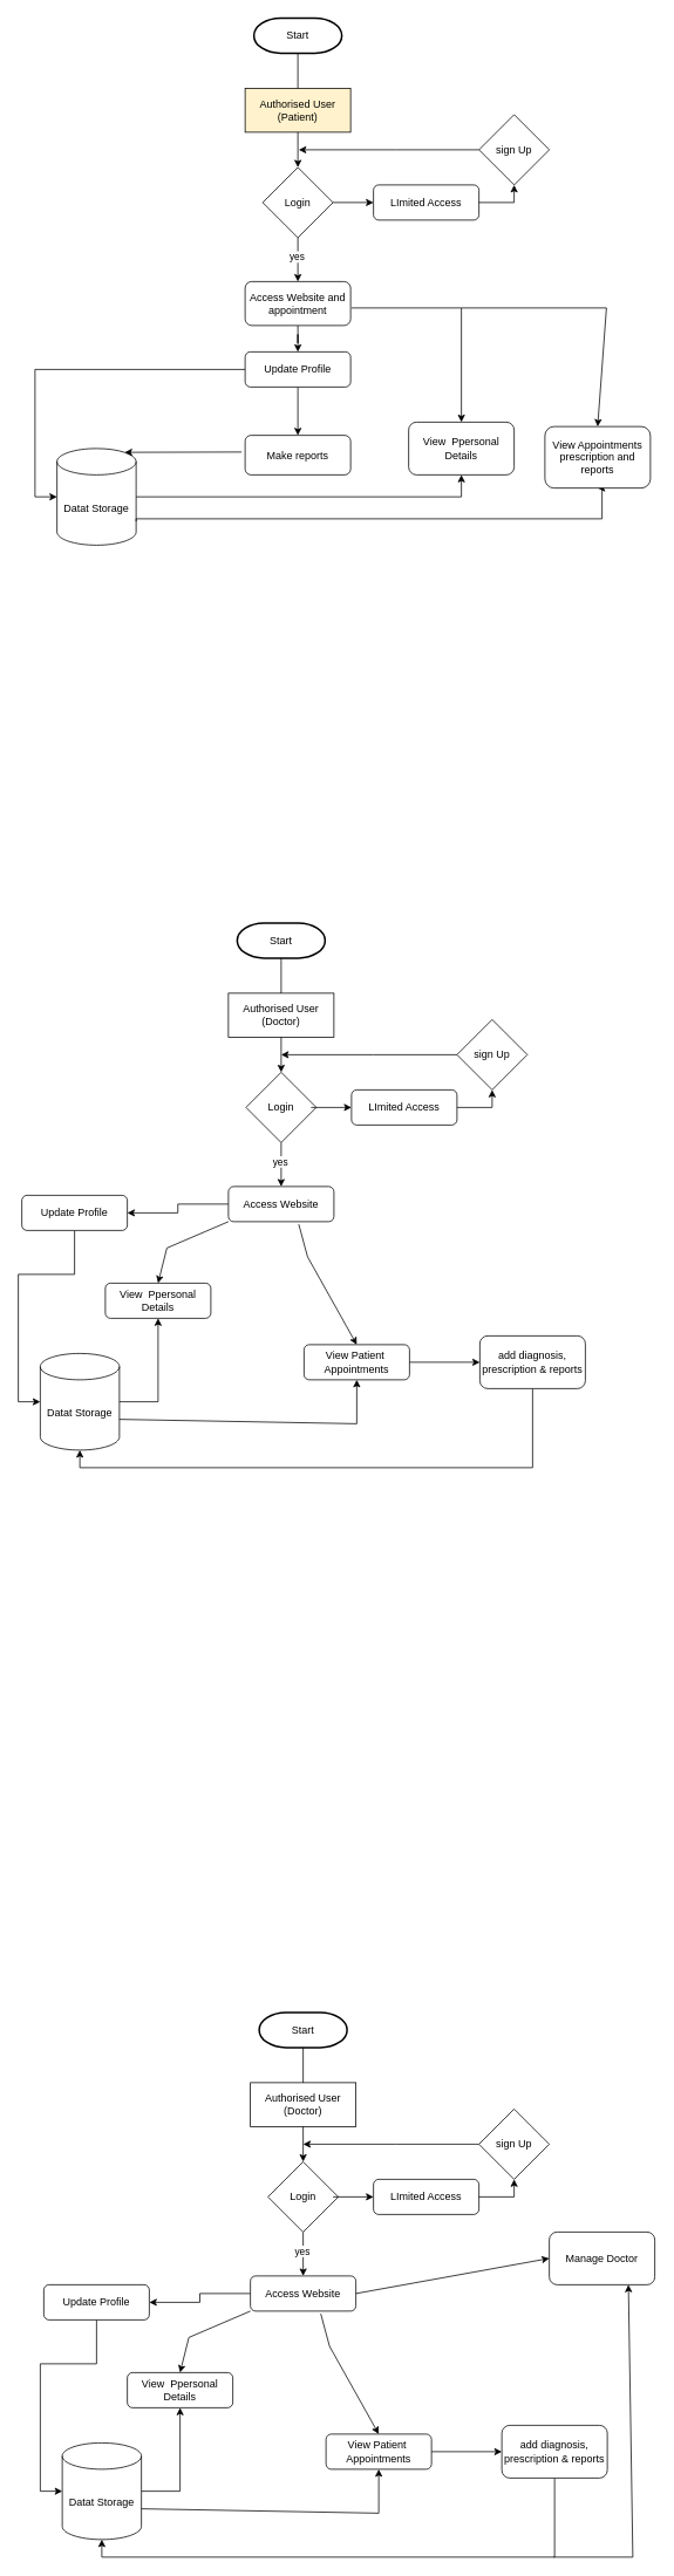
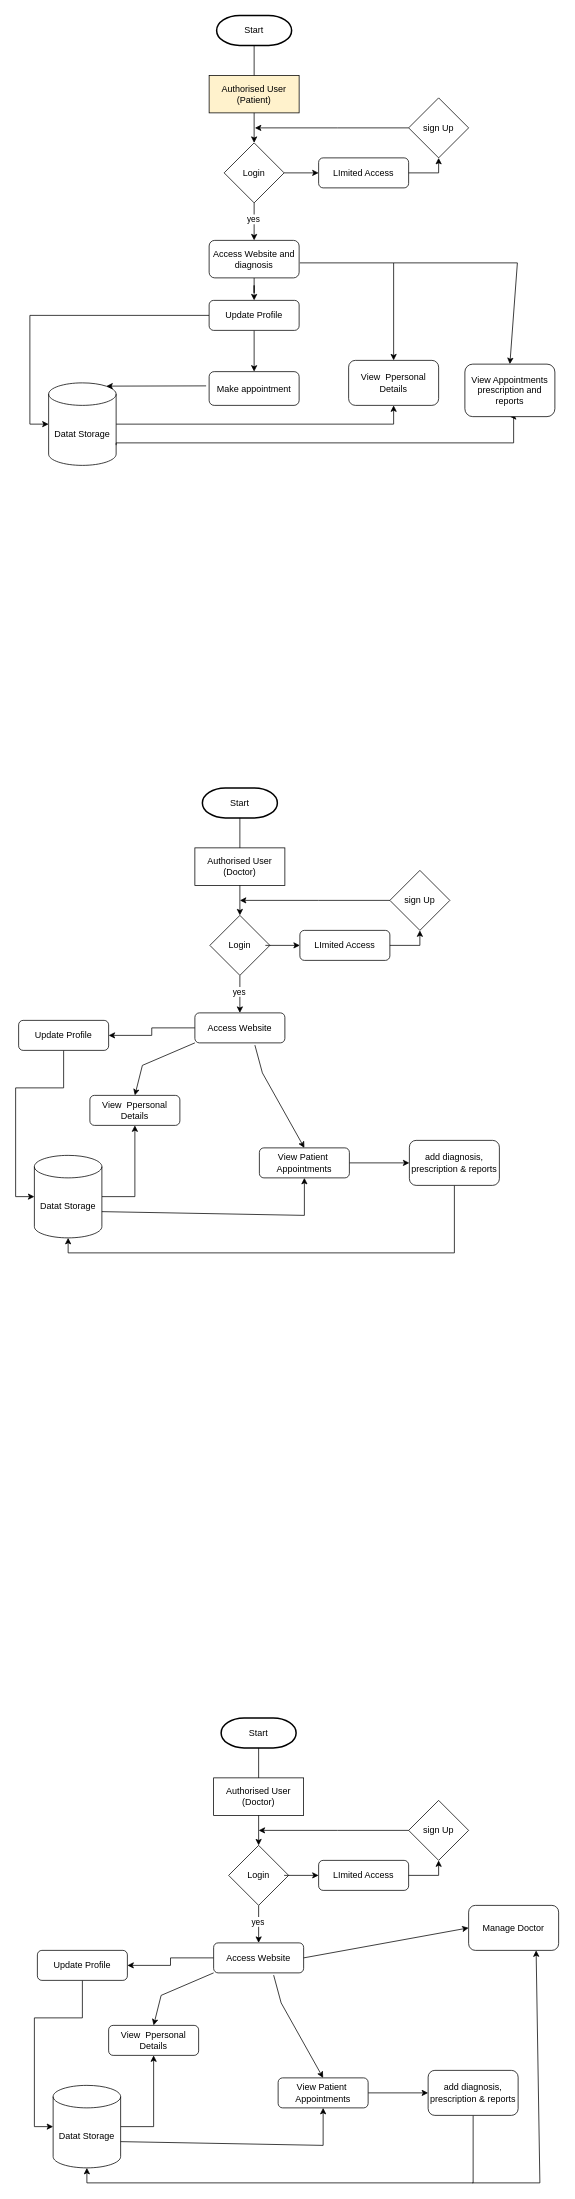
  <mxCell id="0" />
  <mxCell id="1" parent="0" />
  <mxCell id="2" value="Start" style="strokeWidth=2;html=1;shape=mxgraph.flowchart.terminator;whiteSpace=wrap;" vertex="1" parent="1"><mxGeometry x="288" y="20" width="100" height="40" as="geometry" /></mxCell>
  <mxCell id="3" value="" style="endArrow=classic;html=1;rounded=0;exitX=0.5;exitY=1;exitDx=0;exitDy=0;exitPerimeter=0;" edge="1" parent="1" source="2"><mxGeometry width="50" height="50" relative="1" as="geometry"><mxPoint x="354" y="280" as="sourcePoint" /><mxPoint x="338" y="120" as="targetPoint" /></mxGeometry></mxCell>
  <mxCell id="4" value="Authorised User&lt;br&gt;(Patient)" style="rounded=0;whiteSpace=wrap;html=1;fillColor=#fff2cc;" vertex="1" parent="1"><mxGeometry x="278" y="100" width="120" height="50" as="geometry" /></mxCell>
  <mxCell id="5" value="" style="edgeStyle=orthogonalEdgeStyle;rounded=0;orthogonalLoop=1;jettySize=auto;html=1;" edge="1" parent="1" source="7"><mxGeometry relative="1" as="geometry"><mxPoint x="338" y="320" as="targetPoint" /></mxGeometry></mxCell>
  <mxCell id="6" value="yes" style="edgeLabel;html=1;align=center;verticalAlign=middle;resizable=0;points=[];" vertex="1" connectable="0" parent="5"><mxGeometry x="-0.168" y="-2" relative="1" as="geometry"><mxPoint as="offset" /></mxGeometry></mxCell>
  <mxCell id="7" value="Login" style="rhombus;whiteSpace=wrap;html=1;" vertex="1" parent="1"><mxGeometry x="298" y="190" width="80" height="80" as="geometry" /></mxCell>
  <mxCell id="8" value="" style="endArrow=classic;html=1;rounded=0;exitX=0.5;exitY=1;exitDx=0;exitDy=0;entryX=0.5;entryY=0;entryDx=0;entryDy=0;" edge="1" parent="1" source="4" target="7"><mxGeometry width="50" height="50" relative="1" as="geometry"><mxPoint x="354" y="280" as="sourcePoint" /><mxPoint x="404" y="230" as="targetPoint" /></mxGeometry></mxCell>
  <mxCell id="9" value="" style="edgeStyle=orthogonalEdgeStyle;rounded=0;orthogonalLoop=1;jettySize=auto;html=1;" edge="1" parent="1" source="10" target="13"><mxGeometry relative="1" as="geometry" /></mxCell>
- <mxCell id="10" value="Access Website and appointment" style="rounded=1;whiteSpace=wrap;html=1;" vertex="1" parent="1"><mxGeometry x="278" y="320" width="120" height="50" as="geometry" /></mxCell>
+ <mxCell id="10" value="Access Website and diagnosis" style="rounded=1;whiteSpace=wrap;html=1;" vertex="1" parent="1"><mxGeometry x="278" y="320" width="120" height="50" as="geometry" /></mxCell>
  <mxCell id="11" value="" style="edgeStyle=orthogonalEdgeStyle;rounded=0;orthogonalLoop=1;jettySize=auto;html=1;" edge="1" parent="1" source="13" target="14"><mxGeometry relative="1" as="geometry" /></mxCell>
  <mxCell id="12" value="" style="edgeStyle=orthogonalEdgeStyle;rounded=0;orthogonalLoop=1;jettySize=auto;html=1;" edge="1" parent="1" source="13" target="16"><mxGeometry relative="1" as="geometry"><mxPoint x="-26" y="420" as="targetPoint" /><Array as="points"><mxPoint x="39" y="420" /></Array></mxGeometry></mxCell>
  <mxCell id="13" value="Update Profile" style="whiteSpace=wrap;html=1;rounded=1;" vertex="1" parent="1"><mxGeometry x="278" y="400" width="120" height="40" as="geometry" /></mxCell>
- <mxCell id="14" value="Make reports" style="whiteSpace=wrap;html=1;rounded=1;" vertex="1" parent="1"><mxGeometry x="278" y="495" width="120" height="45" as="geometry" /></mxCell>
+ <mxCell id="14" value="Make appointment" style="whiteSpace=wrap;html=1;rounded=1;" vertex="1" parent="1"><mxGeometry x="278" y="495" width="120" height="45" as="geometry" /></mxCell>
  <mxCell id="15" value="" style="edgeStyle=orthogonalEdgeStyle;rounded=0;orthogonalLoop=1;jettySize=auto;html=1;entryX=0.5;entryY=1;entryDx=0;entryDy=0;" edge="1" parent="1" source="16" target="19"><mxGeometry relative="1" as="geometry"><mxPoint x="594" y="565" as="targetPoint" /><Array as="points"><mxPoint x="524" y="565" /></Array></mxGeometry></mxCell>
  <mxCell id="16" value="Datat Storage" style="shape=cylinder3;whiteSpace=wrap;html=1;boundedLbl=1;backgroundOutline=1;size=15;" vertex="1" parent="1"><mxGeometry x="64" y="510" width="90" height="110" as="geometry" /></mxCell>
  <mxCell id="17" value="" style="endArrow=classic;html=1;rounded=0;entryX=0.855;entryY=0;entryDx=0;entryDy=4.35;entryPerimeter=0;" edge="1" parent="1" target="16"><mxGeometry width="50" height="50" relative="1" as="geometry"><mxPoint x="274" y="514" as="sourcePoint" /><mxPoint x="124" y="540" as="targetPoint" /></mxGeometry></mxCell>
  <mxCell id="18" value="" style="endArrow=classic;html=1;rounded=0;entryX=0.5;entryY=0;entryDx=0;entryDy=0;" edge="1" parent="1" target="19"><mxGeometry width="50" height="50" relative="1" as="geometry"><mxPoint x="399" y="350" as="sourcePoint" /><mxPoint x="524" y="490" as="targetPoint" /><Array as="points"><mxPoint x="524" y="350" /></Array></mxGeometry></mxCell>
  <mxCell id="19" value="View&amp;nbsp; Ppersonal Details" style="whiteSpace=wrap;html=1;rounded=1;" vertex="1" parent="1"><mxGeometry x="464" y="480" width="120" height="60" as="geometry" /></mxCell>
  <mxCell id="20" value="" style="endArrow=classic;html=1;rounded=0;entryX=0.5;entryY=0;entryDx=0;entryDy=0;" edge="1" parent="1" target="22"><mxGeometry width="50" height="50" relative="1" as="geometry"><mxPoint x="524" y="350" as="sourcePoint" /><mxPoint x="684" y="500" as="targetPoint" /><Array as="points"><mxPoint x="689" y="350" /></Array></mxGeometry></mxCell>
  <mxCell id="21" value="" style="edgeStyle=orthogonalEdgeStyle;rounded=0;orthogonalLoop=1;jettySize=auto;html=1;entryX=0.5;entryY=1;entryDx=0;entryDy=0;exitX=1;exitY=0.755;exitDx=0;exitDy=0;exitPerimeter=0;" edge="1" parent="1" source="16" target="22"><mxGeometry relative="1" as="geometry"><mxPoint x="244" y="620" as="sourcePoint" /><mxPoint x="684" y="595" as="targetPoint" /><Array as="points"><mxPoint x="154" y="590" /><mxPoint x="684" y="590" /></Array></mxGeometry></mxCell>
  <mxCell id="22" value="View Appointments&lt;br&gt;prescription and reports" style="whiteSpace=wrap;html=1;rounded=1;" vertex="1" parent="1"><mxGeometry x="619" y="485" width="120" height="70" as="geometry" /></mxCell>
  <mxCell id="23" value="sign Up" style="rhombus;whiteSpace=wrap;html=1;" vertex="1" parent="1"><mxGeometry x="544" y="130" width="80" height="80" as="geometry" /></mxCell>
  <mxCell id="24" value="Start" style="strokeWidth=2;html=1;shape=mxgraph.flowchart.terminator;whiteSpace=wrap;" vertex="1" parent="1"><mxGeometry x="269" y="1050" width="100" height="40" as="geometry" /></mxCell>
  <mxCell id="25" value="" style="endArrow=classic;html=1;rounded=0;exitX=0.5;exitY=1;exitDx=0;exitDy=0;exitPerimeter=0;" edge="1" parent="1" source="24"><mxGeometry width="50" height="50" relative="1" as="geometry"><mxPoint x="335" y="1310" as="sourcePoint" /><mxPoint x="319" y="1150" as="targetPoint" /></mxGeometry></mxCell>
  <mxCell id="26" value="Authorised User&lt;br&gt;(Doctor)" style="rounded=0;whiteSpace=wrap;html=1;" vertex="1" parent="1"><mxGeometry x="259" y="1130" width="120" height="50" as="geometry" /></mxCell>
  <mxCell id="27" value="" style="edgeStyle=orthogonalEdgeStyle;rounded=0;orthogonalLoop=1;jettySize=auto;html=1;" edge="1" parent="1" source="29"><mxGeometry relative="1" as="geometry"><mxPoint x="319" y="1350" as="targetPoint" /></mxGeometry></mxCell>
  <mxCell id="28" value="yes" style="edgeLabel;html=1;align=center;verticalAlign=middle;resizable=0;points=[];" vertex="1" connectable="0" parent="27"><mxGeometry x="-0.168" y="-2" relative="1" as="geometry"><mxPoint as="offset" /></mxGeometry></mxCell>
  <mxCell id="29" value="Login" style="rhombus;whiteSpace=wrap;html=1;" vertex="1" parent="1"><mxGeometry x="279" y="1220" width="80" height="80" as="geometry" /></mxCell>
  <mxCell id="30" value="" style="endArrow=classic;html=1;rounded=0;exitX=0.5;exitY=1;exitDx=0;exitDy=0;entryX=0.5;entryY=0;entryDx=0;entryDy=0;" edge="1" parent="1" source="26" target="29"><mxGeometry width="50" height="50" relative="1" as="geometry"><mxPoint x="335" y="1310" as="sourcePoint" /><mxPoint x="385" y="1260" as="targetPoint" /></mxGeometry></mxCell>
  <mxCell id="31" value="" style="edgeStyle=orthogonalEdgeStyle;rounded=0;orthogonalLoop=1;jettySize=auto;html=1;" edge="1" parent="1" source="32" target="34"><mxGeometry relative="1" as="geometry" /></mxCell>
  <mxCell id="32" value="Access Website" style="rounded=1;whiteSpace=wrap;html=1;" vertex="1" parent="1"><mxGeometry x="259" y="1350" width="120" height="40" as="geometry" /></mxCell>
  <mxCell id="33" value="" style="edgeStyle=orthogonalEdgeStyle;rounded=0;orthogonalLoop=1;jettySize=auto;html=1;" edge="1" parent="1" source="34" target="36"><mxGeometry relative="1" as="geometry"><mxPoint x="-45" y="1450" as="targetPoint" /><Array as="points"><mxPoint x="20" y="1450" /></Array></mxGeometry></mxCell>
  <mxCell id="34" value="Update Profile" style="whiteSpace=wrap;html=1;rounded=1;" vertex="1" parent="1"><mxGeometry x="24" y="1360" width="120" height="40" as="geometry" /></mxCell>
  <mxCell id="35" value="" style="edgeStyle=orthogonalEdgeStyle;rounded=0;orthogonalLoop=1;jettySize=auto;html=1;entryX=0.5;entryY=1;entryDx=0;entryDy=0;" edge="1" parent="1" source="36" target="38"><mxGeometry relative="1" as="geometry"><mxPoint x="575" y="1595" as="targetPoint" /><Array as="points"><mxPoint x="179" y="1595" /></Array></mxGeometry></mxCell>
  <mxCell id="36" value="Datat Storage" style="shape=cylinder3;whiteSpace=wrap;html=1;boundedLbl=1;backgroundOutline=1;size=15;" vertex="1" parent="1"><mxGeometry x="45" y="1540" width="90" height="110" as="geometry" /></mxCell>
  <mxCell id="37" value="" style="endArrow=classic;html=1;rounded=0;entryX=0.5;entryY=0;entryDx=0;entryDy=0;exitX=0;exitY=1;exitDx=0;exitDy=0;" edge="1" parent="1" source="32" target="38"><mxGeometry width="50" height="50" relative="1" as="geometry"><mxPoint x="385" y="1450" as="sourcePoint" /><mxPoint x="505" y="1520" as="targetPoint" /><Array as="points"><mxPoint x="189" y="1420" /></Array></mxGeometry></mxCell>
  <mxCell id="38" value="View&amp;nbsp; Ppersonal Details" style="whiteSpace=wrap;html=1;rounded=1;" vertex="1" parent="1"><mxGeometry x="119" y="1460" width="120" height="40" as="geometry" /></mxCell>
  <mxCell id="39" value="" style="endArrow=classic;html=1;rounded=0;exitX=0.667;exitY=1.075;exitDx=0;exitDy=0;entryX=0.5;entryY=0;entryDx=0;entryDy=0;exitPerimeter=0;" edge="1" parent="1" source="32" target="41"><mxGeometry width="50" height="50" relative="1" as="geometry"><mxPoint x="505" y="1370" as="sourcePoint" /><mxPoint x="519" y="1520" as="targetPoint" /><Array as="points"><mxPoint x="349" y="1430" /></Array></mxGeometry></mxCell>
  <mxCell id="40" value="" style="edgeStyle=orthogonalEdgeStyle;rounded=0;orthogonalLoop=1;jettySize=auto;html=1;" edge="1" parent="1" source="41" target="44"><mxGeometry relative="1" as="geometry" /></mxCell>
  <mxCell id="41" value="View Patient&amp;nbsp; Appointments" style="whiteSpace=wrap;html=1;rounded=1;" vertex="1" parent="1"><mxGeometry x="345" y="1530" width="120" height="40" as="geometry" /></mxCell>
  <mxCell id="42" value="" style="endArrow=classic;html=1;rounded=0;exitX=1;exitY=0;exitDx=0;exitDy=75;exitPerimeter=0;entryX=0.5;entryY=1;entryDx=0;entryDy=0;" edge="1" parent="1" source="36" target="41"><mxGeometry width="50" height="50" relative="1" as="geometry"><mxPoint x="379" y="1450" as="sourcePoint" /><mxPoint x="429" y="1400" as="targetPoint" /><Array as="points"><mxPoint x="405" y="1620" /></Array></mxGeometry></mxCell>
  <mxCell id="43" value="" style="edgeStyle=orthogonalEdgeStyle;rounded=0;orthogonalLoop=1;jettySize=auto;html=1;" edge="1" parent="1" source="44" target="36"><mxGeometry relative="1" as="geometry"><mxPoint x="549" y="1720" as="targetPoint" /><Array as="points"><mxPoint x="605" y="1670" /><mxPoint x="90" y="1670" /></Array></mxGeometry></mxCell>
  <mxCell id="44" value="add diagnosis, prescription &amp;amp; reports" style="whiteSpace=wrap;html=1;rounded=1;" vertex="1" parent="1"><mxGeometry x="545" y="1520" width="120" height="60" as="geometry" /></mxCell>
  <mxCell id="45" value="LImited Access" style="rounded=1;whiteSpace=wrap;html=1;" vertex="1" parent="1"><mxGeometry x="424" y="210" width="120" height="40" as="geometry" /></mxCell>
  <mxCell id="46" value="" style="endArrow=classic;html=1;rounded=0;entryX=0;entryY=0.5;entryDx=0;entryDy=0;exitX=1;exitY=0.5;exitDx=0;exitDy=0;" edge="1" parent="1" source="7" target="45"><mxGeometry width="50" height="50" relative="1" as="geometry"><mxPoint x="309" y="340" as="sourcePoint" /><mxPoint x="359" y="290" as="targetPoint" /></mxGeometry></mxCell>
  <mxCell id="47" value="" style="endArrow=classic;html=1;rounded=0;entryX=0.5;entryY=1;entryDx=0;entryDy=0;exitX=1;exitY=0.5;exitDx=0;exitDy=0;" edge="1" parent="1" source="45" target="23"><mxGeometry width="50" height="50" relative="1" as="geometry"><mxPoint x="309" y="340" as="sourcePoint" /><mxPoint x="359" y="290" as="targetPoint" /><Array as="points"><mxPoint x="584" y="230" /></Array></mxGeometry></mxCell>
  <mxCell id="48" value="" style="endArrow=classic;html=1;rounded=0;exitX=0;exitY=0.5;exitDx=0;exitDy=0;" edge="1" parent="1" source="23"><mxGeometry width="50" height="50" relative="1" as="geometry"><mxPoint x="309" y="340" as="sourcePoint" /><mxPoint x="339" y="170" as="targetPoint" /><Array as="points"><mxPoint x="449" y="170" /></Array></mxGeometry></mxCell>
  <mxCell id="49" value="sign Up" style="rhombus;whiteSpace=wrap;html=1;" vertex="1" parent="1"><mxGeometry x="519" y="1160" width="80" height="80" as="geometry" /></mxCell>
  <mxCell id="50" value="LImited Access" style="rounded=1;whiteSpace=wrap;html=1;" vertex="1" parent="1"><mxGeometry x="399" y="1240" width="120" height="40" as="geometry" /></mxCell>
  <mxCell id="51" value="" style="endArrow=classic;html=1;rounded=0;entryX=0.5;entryY=1;entryDx=0;entryDy=0;exitX=1;exitY=0.5;exitDx=0;exitDy=0;" edge="1" source="50" target="49" parent="1"><mxGeometry width="50" height="50" relative="1" as="geometry"><mxPoint x="284" y="1370" as="sourcePoint" /><mxPoint x="334" y="1320" as="targetPoint" /><Array as="points"><mxPoint x="559" y="1260" /></Array></mxGeometry></mxCell>
  <mxCell id="52" value="" style="endArrow=classic;html=1;rounded=0;exitX=0;exitY=0.5;exitDx=0;exitDy=0;" edge="1" parent="1"><mxGeometry width="50" height="50" relative="1" as="geometry"><mxPoint x="519" y="1200" as="sourcePoint" /><mxPoint x="319" y="1200" as="targetPoint" /><Array as="points"><mxPoint x="424" y="1200" /></Array></mxGeometry></mxCell>
  <mxCell id="53" value="" style="endArrow=classic;html=1;rounded=0;entryX=0;entryY=0.5;entryDx=0;entryDy=0;exitX=1;exitY=0.5;exitDx=0;exitDy=0;" edge="1" parent="1"><mxGeometry width="50" height="50" relative="1" as="geometry"><mxPoint x="353" y="1260" as="sourcePoint" /><mxPoint x="399" y="1260" as="targetPoint" /></mxGeometry></mxCell>
  <mxCell id="54" value="Start" style="strokeWidth=2;html=1;shape=mxgraph.flowchart.terminator;whiteSpace=wrap;" vertex="1" parent="1"><mxGeometry x="294" y="2290" width="100" height="40" as="geometry" /></mxCell>
  <mxCell id="55" value="" style="endArrow=classic;html=1;rounded=0;exitX=0.5;exitY=1;exitDx=0;exitDy=0;exitPerimeter=0;" edge="1" source="54" parent="1"><mxGeometry width="50" height="50" relative="1" as="geometry"><mxPoint x="360" y="2550" as="sourcePoint" /><mxPoint x="344" y="2390" as="targetPoint" /></mxGeometry></mxCell>
  <mxCell id="56" value="Authorised User&lt;br&gt;(Doctor)" style="rounded=0;whiteSpace=wrap;html=1;" vertex="1" parent="1"><mxGeometry x="284" y="2370" width="120" height="50" as="geometry" /></mxCell>
  <mxCell id="57" value="" style="edgeStyle=orthogonalEdgeStyle;rounded=0;orthogonalLoop=1;jettySize=auto;html=1;" edge="1" source="59" parent="1"><mxGeometry relative="1" as="geometry"><mxPoint x="344" y="2590" as="targetPoint" /></mxGeometry></mxCell>
  <mxCell id="58" value="yes" style="edgeLabel;html=1;align=center;verticalAlign=middle;resizable=0;points=[];" vertex="1" connectable="0" parent="57"><mxGeometry x="-0.168" y="-2" relative="1" as="geometry"><mxPoint as="offset" /></mxGeometry></mxCell>
  <mxCell id="59" value="Login" style="rhombus;whiteSpace=wrap;html=1;" vertex="1" parent="1"><mxGeometry x="304" y="2460" width="80" height="80" as="geometry" /></mxCell>
  <mxCell id="60" value="" style="endArrow=classic;html=1;rounded=0;exitX=0.5;exitY=1;exitDx=0;exitDy=0;entryX=0.5;entryY=0;entryDx=0;entryDy=0;" edge="1" source="56" target="59" parent="1"><mxGeometry width="50" height="50" relative="1" as="geometry"><mxPoint x="360" y="2550" as="sourcePoint" /><mxPoint x="410" y="2500" as="targetPoint" /></mxGeometry></mxCell>
  <mxCell id="61" value="" style="edgeStyle=orthogonalEdgeStyle;rounded=0;orthogonalLoop=1;jettySize=auto;html=1;" edge="1" source="62" target="64" parent="1"><mxGeometry relative="1" as="geometry" /></mxCell>
  <mxCell id="62" value="Access Website" style="rounded=1;whiteSpace=wrap;html=1;" vertex="1" parent="1"><mxGeometry x="284" y="2590" width="120" height="40" as="geometry" /></mxCell>
  <mxCell id="63" value="" style="edgeStyle=orthogonalEdgeStyle;rounded=0;orthogonalLoop=1;jettySize=auto;html=1;" edge="1" source="64" target="66" parent="1"><mxGeometry relative="1" as="geometry"><mxPoint x="-20" y="2690" as="targetPoint" /><Array as="points"><mxPoint x="45" y="2690" /></Array></mxGeometry></mxCell>
  <mxCell id="64" value="Update Profile" style="whiteSpace=wrap;html=1;rounded=1;" vertex="1" parent="1"><mxGeometry x="49" y="2600" width="120" height="40" as="geometry" /></mxCell>
  <mxCell id="65" value="" style="edgeStyle=orthogonalEdgeStyle;rounded=0;orthogonalLoop=1;jettySize=auto;html=1;entryX=0.5;entryY=1;entryDx=0;entryDy=0;" edge="1" source="66" target="68" parent="1"><mxGeometry relative="1" as="geometry"><mxPoint x="600" y="2835" as="targetPoint" /><Array as="points"><mxPoint x="204" y="2835" /></Array></mxGeometry></mxCell>
  <mxCell id="66" value="Datat Storage" style="shape=cylinder3;whiteSpace=wrap;html=1;boundedLbl=1;backgroundOutline=1;size=15;" vertex="1" parent="1"><mxGeometry x="70" y="2780" width="90" height="110" as="geometry" /></mxCell>
  <mxCell id="67" value="" style="endArrow=classic;html=1;rounded=0;entryX=0.5;entryY=0;entryDx=0;entryDy=0;exitX=0;exitY=1;exitDx=0;exitDy=0;" edge="1" source="62" target="68" parent="1"><mxGeometry width="50" height="50" relative="1" as="geometry"><mxPoint x="410" y="2690" as="sourcePoint" /><mxPoint x="530" y="2760" as="targetPoint" /><Array as="points"><mxPoint x="214" y="2660" /></Array></mxGeometry></mxCell>
  <mxCell id="68" value="View&amp;nbsp; Ppersonal Details" style="whiteSpace=wrap;html=1;rounded=1;" vertex="1" parent="1"><mxGeometry x="144" y="2700" width="120" height="40" as="geometry" /></mxCell>
  <mxCell id="69" value="" style="endArrow=classic;html=1;rounded=0;exitX=0.667;exitY=1.075;exitDx=0;exitDy=0;entryX=0.5;entryY=0;entryDx=0;entryDy=0;exitPerimeter=0;" edge="1" source="62" target="71" parent="1"><mxGeometry width="50" height="50" relative="1" as="geometry"><mxPoint x="530" y="2610" as="sourcePoint" /><mxPoint x="544" y="2760" as="targetPoint" /><Array as="points"><mxPoint x="374" y="2670" /></Array></mxGeometry></mxCell>
  <mxCell id="70" value="" style="edgeStyle=orthogonalEdgeStyle;rounded=0;orthogonalLoop=1;jettySize=auto;html=1;" edge="1" source="71" target="74" parent="1"><mxGeometry relative="1" as="geometry" /></mxCell>
  <mxCell id="71" value="View Patient&amp;nbsp; Appointments" style="whiteSpace=wrap;html=1;rounded=1;" vertex="1" parent="1"><mxGeometry x="370" y="2770" width="120" height="40" as="geometry" /></mxCell>
  <mxCell id="72" value="" style="endArrow=classic;html=1;rounded=0;exitX=1;exitY=0;exitDx=0;exitDy=75;exitPerimeter=0;entryX=0.5;entryY=1;entryDx=0;entryDy=0;" edge="1" source="66" target="71" parent="1"><mxGeometry width="50" height="50" relative="1" as="geometry"><mxPoint x="404" y="2690" as="sourcePoint" /><mxPoint x="454" y="2640" as="targetPoint" /><Array as="points"><mxPoint x="430" y="2860" /></Array></mxGeometry></mxCell>
  <mxCell id="73" value="" style="edgeStyle=orthogonalEdgeStyle;rounded=0;orthogonalLoop=1;jettySize=auto;html=1;" edge="1" source="74" target="66" parent="1"><mxGeometry relative="1" as="geometry"><mxPoint x="574" y="2960" as="targetPoint" /><Array as="points"><mxPoint x="630" y="2910" /><mxPoint x="115" y="2910" /></Array></mxGeometry></mxCell>
  <mxCell id="74" value="add diagnosis, prescription &amp;amp; reports" style="whiteSpace=wrap;html=1;rounded=1;" vertex="1" parent="1"><mxGeometry x="570" y="2760" width="120" height="60" as="geometry" /></mxCell>
  <mxCell id="75" value="sign Up" style="rhombus;whiteSpace=wrap;html=1;" vertex="1" parent="1"><mxGeometry x="544" y="2400" width="80" height="80" as="geometry" /></mxCell>
  <mxCell id="76" value="LImited Access" style="rounded=1;whiteSpace=wrap;html=1;" vertex="1" parent="1"><mxGeometry x="424" y="2480" width="120" height="40" as="geometry" /></mxCell>
  <mxCell id="77" value="" style="endArrow=classic;html=1;rounded=0;entryX=0.5;entryY=1;entryDx=0;entryDy=0;exitX=1;exitY=0.5;exitDx=0;exitDy=0;" edge="1" source="76" target="75" parent="1"><mxGeometry width="50" height="50" relative="1" as="geometry"><mxPoint x="309" y="2610" as="sourcePoint" /><mxPoint x="359" y="2560" as="targetPoint" /><Array as="points"><mxPoint x="584" y="2500" /></Array></mxGeometry></mxCell>
  <mxCell id="78" value="" style="endArrow=classic;html=1;rounded=0;exitX=0;exitY=0.5;exitDx=0;exitDy=0;" edge="1" parent="1"><mxGeometry width="50" height="50" relative="1" as="geometry"><mxPoint x="544" y="2440" as="sourcePoint" /><mxPoint x="344" y="2440" as="targetPoint" /><Array as="points"><mxPoint x="449" y="2440" /></Array></mxGeometry></mxCell>
  <mxCell id="79" value="" style="endArrow=classic;html=1;rounded=0;entryX=0;entryY=0.5;entryDx=0;entryDy=0;exitX=1;exitY=0.5;exitDx=0;exitDy=0;" edge="1" parent="1"><mxGeometry width="50" height="50" relative="1" as="geometry"><mxPoint x="378" y="2500" as="sourcePoint" /><mxPoint x="424" y="2500" as="targetPoint" /></mxGeometry></mxCell>
  <mxCell id="80" value="Manage Doctor" style="rounded=1;whiteSpace=wrap;html=1;" vertex="1" parent="1"><mxGeometry x="624" y="2540" width="120" height="60" as="geometry" /></mxCell>
  <mxCell id="81" value="" style="endArrow=classic;html=1;rounded=0;entryX=0;entryY=0.5;entryDx=0;entryDy=0;exitX=1;exitY=0.5;exitDx=0;exitDy=0;" edge="1" parent="1" source="62" target="80"><mxGeometry width="50" height="50" relative="1" as="geometry"><mxPoint x="469" y="2760" as="sourcePoint" /><mxPoint x="519" y="2710" as="targetPoint" /></mxGeometry></mxCell>
  <mxCell id="82" value="" style="endArrow=classic;html=1;rounded=0;entryX=0.75;entryY=1;entryDx=0;entryDy=0;" edge="1" parent="1" target="80"><mxGeometry width="50" height="50" relative="1" as="geometry"><mxPoint x="629" y="2910" as="sourcePoint" /><mxPoint x="749" y="2810" as="targetPoint" /><Array as="points"><mxPoint x="719" y="2910" /></Array></mxGeometry></mxCell>
